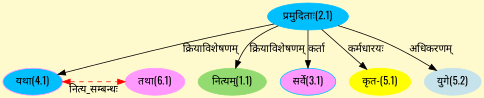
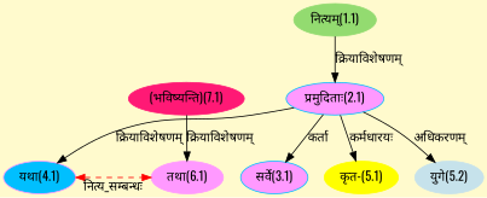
  digraph {
    bgcolor=lemonchiffon1
    compound=true
    fontname=Oswald
    rankdir=BT
    node [color="#FF99FF" fontname=Oswald style=filled]
    edge [dir=back fontname=Oswald]
    n1 [fillcolor="#00BFFF" label="यथा(4.1)"]
    n2 [label="तथा(6.1)"]
-   n3 [color="#00BFFF" label="प्रमुदिताः(2.1)"]
+   n3 [color="#00BFFF" label="प्रमुदिताः(2.1)" fillcolor="#FF99FF"]
+   n4 [color="#FF1975" label="(भविष्यन्ति)(7.1)"]
    n5 [color="#93DB70" label="नित्यम्(1.1)"]
    n6 [color="#00BFFF" fillcolor="#FF99FF" label="सर्वे(3.1)"]
    n7 [color="#FFFF00" label="कृत-(5.1)"]
    n8 [color="#C6E2EB" label="युगे(5.2)"]
    subgraph sub_1 {
      rank=same
      n1
      n2
    }
    n1 -> n2 [color=red dir=both label="नित्य_सम्बन्धः" style=dashed]
    n1 -> n3 [label="क्रियाविशेषणम्"]
-   n5 -> n3 [label="क्रियाविशेषणम्"]
+   n2 -> n4 [label="क्रियाविशेषणम्"]
+   n3 -> n5 [label="क्रियाविशेषणम्"]
    n6 -> n3 [label="कर्ता"]
    n7 -> n3 [label="कर्मधारयः"]
    n8 -> n3 [label="अधिकरणम्"]
  }
